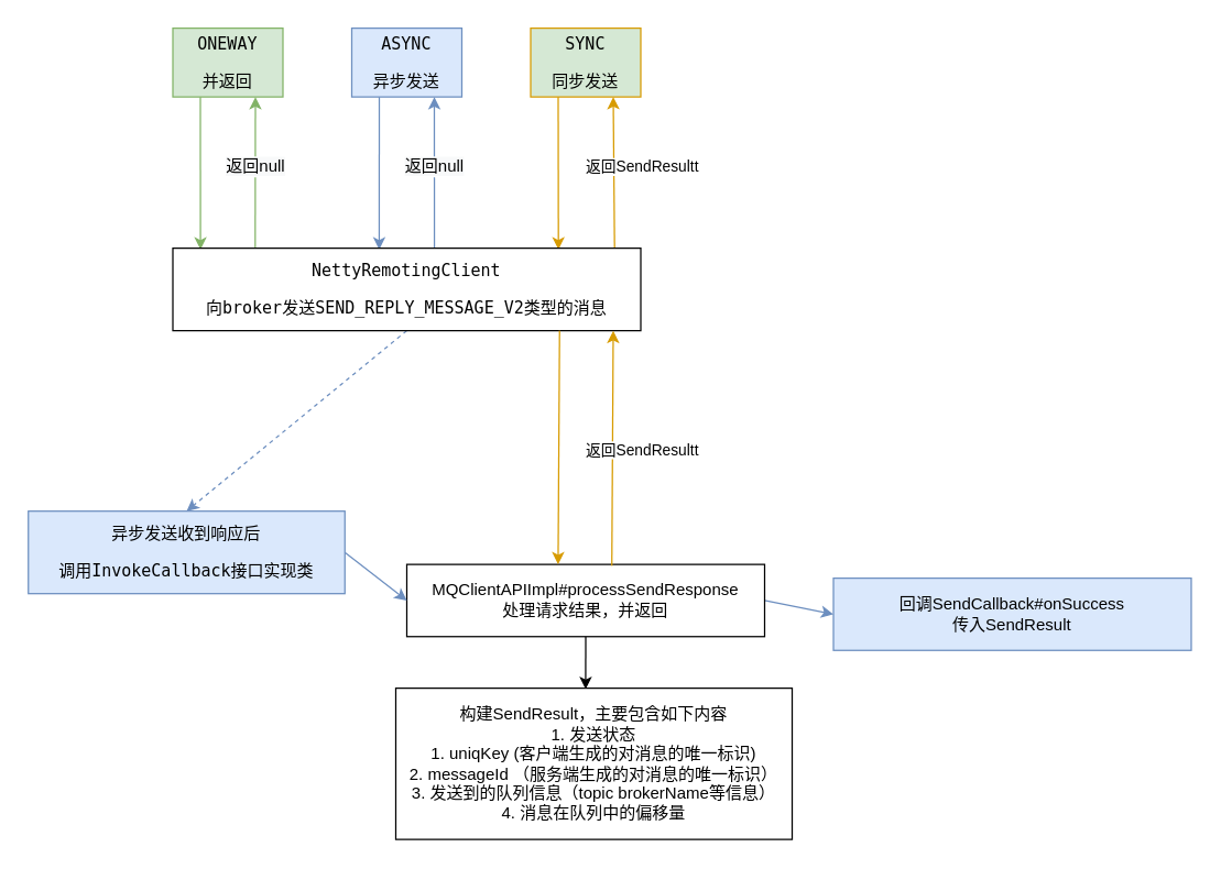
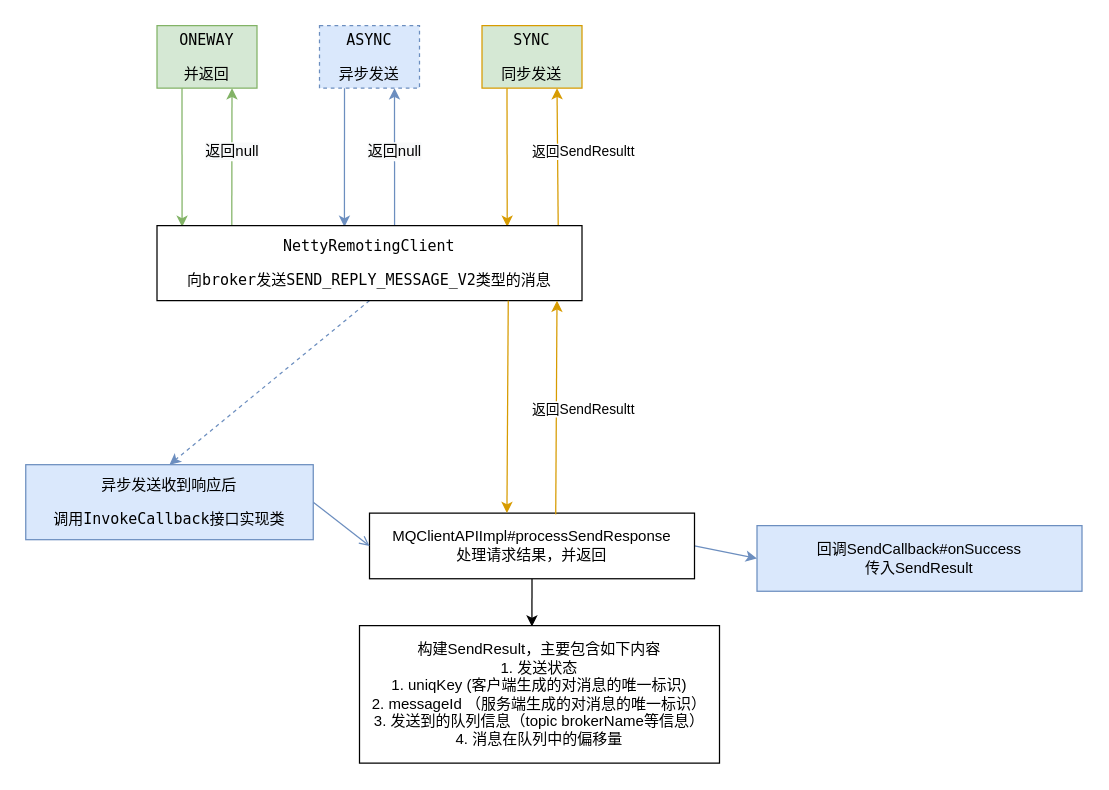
  <mxCell id="0" />
  <mxCell id="1" parent="0" />
  <mxCell id="2" style="edgeStyle=none;rounded=0;orthogonalLoop=1;jettySize=auto;html=1;exitX=0.25;exitY=1;exitDx=0;exitDy=0;entryX=0.441;entryY=0.017;entryDx=0;entryDy=0;entryPerimeter=0;fillColor=#dae8fc;strokeColor=#6c8ebf;" edge="1" parent="1" source="5" target="18"><mxGeometry relative="1" as="geometry" /></mxCell>
  <mxCell id="3" style="edgeStyle=none;rounded=0;orthogonalLoop=1;jettySize=auto;html=1;exitX=0.75;exitY=1;exitDx=0;exitDy=0;entryX=0.559;entryY=0;entryDx=0;entryDy=0;entryPerimeter=0;startArrow=classic;startFill=1;endArrow=none;endFill=0;fillColor=#dae8fc;strokeColor=#6c8ebf;" edge="1" parent="1" source="5" target="18"><mxGeometry relative="1" as="geometry" /></mxCell>
  <mxCell id="4" value="&lt;span style=&quot;font-size: 12px ; background-color: rgb(248 , 249 , 250)&quot;&gt;返回null&lt;/span&gt;" style="edgeLabel;html=1;align=center;verticalAlign=middle;resizable=0;points=[];" vertex="1" connectable="0" parent="3"><mxGeometry y="-1" relative="1" as="geometry"><mxPoint y="-5" as="offset" /></mxGeometry></mxCell>
- <mxCell id="5" value="&lt;pre&gt;ASYNC&lt;/pre&gt;&lt;pre&gt;异步发送&lt;/pre&gt;" style="rounded=0;whiteSpace=wrap;html=1;fillColor=#dae8fc;strokeColor=#6c8ebf;" vertex="1" parent="1"><mxGeometry x="255" y="20" width="80" height="50" as="geometry" /></mxCell>
+ <mxCell id="5" value="&lt;pre&gt;ASYNC&lt;/pre&gt;&lt;pre&gt;异步发送&lt;/pre&gt;" style="rounded=0;whiteSpace=wrap;html=1;fillColor=#dae8fc;strokeColor=#6c8ebf;dashed=1;" vertex="1" parent="1"><mxGeometry x="255" y="20" width="80" height="50" as="geometry" /></mxCell>
  <mxCell id="6" style="edgeStyle=none;rounded=0;orthogonalLoop=1;jettySize=auto;html=1;exitX=0.25;exitY=1;exitDx=0;exitDy=0;entryX=0.059;entryY=0.017;entryDx=0;entryDy=0;entryPerimeter=0;fillColor=#d5e8d4;strokeColor=#82b366;" edge="1" parent="1" source="9" target="18"><mxGeometry relative="1" as="geometry" /></mxCell>
  <mxCell id="7" style="edgeStyle=none;rounded=0;orthogonalLoop=1;jettySize=auto;html=1;exitX=0.75;exitY=1;exitDx=0;exitDy=0;entryX=0.176;entryY=0.017;entryDx=0;entryDy=0;entryPerimeter=0;startArrow=classic;startFill=1;endArrow=none;endFill=0;fillColor=#d5e8d4;strokeColor=#82b366;" edge="1" parent="1" source="9" target="18"><mxGeometry relative="1" as="geometry" /></mxCell>
  <mxCell id="8" value="&lt;span style=&quot;font-size: 12px ; background-color: rgb(248 , 249 , 250)&quot;&gt;返回null&lt;/span&gt;" style="edgeLabel;html=1;align=center;verticalAlign=middle;resizable=0;points=[];" vertex="1" connectable="0" parent="7"><mxGeometry x="-0.081" relative="1" as="geometry"><mxPoint as="offset" /></mxGeometry></mxCell>
  <mxCell id="9" value="&lt;pre&gt;&lt;pre&gt;ONEWAY&lt;/pre&gt;&lt;pre&gt;并返回&lt;/pre&gt;&lt;/pre&gt;" style="rounded=0;whiteSpace=wrap;html=1;fillColor=#d5e8d4;strokeColor=#82b366;" vertex="1" parent="1"><mxGeometry x="125" y="20" width="80" height="50" as="geometry" /></mxCell>
  <mxCell id="10" style="edgeStyle=none;rounded=0;orthogonalLoop=1;jettySize=auto;html=1;exitX=0.25;exitY=1;exitDx=0;exitDy=0;entryX=0.824;entryY=0.017;entryDx=0;entryDy=0;entryPerimeter=0;fillColor=#ffe6cc;strokeColor=#d79b00;" edge="1" parent="1" source="13" target="18"><mxGeometry relative="1" as="geometry" /></mxCell>
  <mxCell id="11" style="edgeStyle=none;rounded=0;orthogonalLoop=1;jettySize=auto;html=1;exitX=0.75;exitY=1;exitDx=0;exitDy=0;entryX=0.944;entryY=0;entryDx=0;entryDy=0;entryPerimeter=0;startArrow=classic;startFill=1;endArrow=none;endFill=0;fillColor=#ffe6cc;strokeColor=#d79b00;" edge="1" parent="1" source="13" target="18"><mxGeometry relative="1" as="geometry" /></mxCell>
  <mxCell id="12" value="返回SendResultt" style="edgeLabel;html=1;align=center;verticalAlign=middle;resizable=0;points=[];" vertex="1" connectable="0" parent="11"><mxGeometry x="-0.0" y="-1" relative="1" as="geometry"><mxPoint x="21" y="-5" as="offset" /></mxGeometry></mxCell>
  <mxCell id="13" value="&lt;pre&gt;&lt;pre&gt;&lt;pre&gt;SYNC&lt;/pre&gt;&lt;pre&gt;同步发送&lt;/pre&gt;&lt;/pre&gt;&lt;/pre&gt;" style="rounded=0;whiteSpace=wrap;html=1;fillColor=#d5e8d4;strokeColor=#d79b00;" vertex="1" parent="1"><mxGeometry x="385" y="20" width="80" height="50" as="geometry" /></mxCell>
  <mxCell id="14" style="edgeStyle=none;rounded=0;orthogonalLoop=1;jettySize=auto;html=1;exitX=1;exitY=0.5;exitDx=0;exitDy=0;entryX=0;entryY=0.5;entryDx=0;entryDy=0;startArrow=none;startFill=0;endArrow=classic;endFill=1;fillColor=#dae8fc;strokeColor=#6c8ebf;" edge="1" parent="1" source="16" target="24"><mxGeometry relative="1" as="geometry" /></mxCell>
  <mxCell id="15" style="edgeStyle=none;rounded=0;orthogonalLoop=1;jettySize=auto;html=1;exitX=0.5;exitY=1;exitDx=0;exitDy=0;entryX=0.479;entryY=0.007;entryDx=0;entryDy=0;entryPerimeter=0;startArrow=none;startFill=0;endArrow=classic;endFill=1;" edge="1" parent="1" source="16" target="25"><mxGeometry relative="1" as="geometry" /></mxCell>
  <mxCell id="16" value="MQClientAPIImpl#processSendResponse&lt;br&gt;处理请求结果，并返回" style="rounded=0;whiteSpace=wrap;html=1;" vertex="1" parent="1"><mxGeometry x="295" y="410" width="260" height="52.5" as="geometry" /></mxCell>
  <mxCell id="17" style="edgeStyle=none;rounded=0;orthogonalLoop=1;jettySize=auto;html=1;exitX=0.5;exitY=1;exitDx=0;exitDy=0;entryX=0.5;entryY=0;entryDx=0;entryDy=0;startArrow=none;startFill=0;endArrow=classic;endFill=1;fillColor=#dae8fc;strokeColor=#6c8ebf;dashed=1;" edge="1" parent="1" source="18" target="20"><mxGeometry relative="1" as="geometry" /></mxCell>
  <mxCell id="18" value="&lt;pre&gt;NettyRemotingClient&lt;/pre&gt;&lt;pre&gt;向broker发送SEND_REPLY_MESSAGE_V2类型的消息&lt;/pre&gt;" style="rounded=0;whiteSpace=wrap;html=1;" vertex="1" parent="1"><mxGeometry x="125" y="180" width="340" height="60" as="geometry" /></mxCell>
- <mxCell id="19" style="edgeStyle=none;rounded=0;orthogonalLoop=1;jettySize=auto;html=1;exitX=1;exitY=0.5;exitDx=0;exitDy=0;entryX=0;entryY=0.5;entryDx=0;entryDy=0;startArrow=none;startFill=0;endArrow=classic;endFill=1;fillColor=#dae8fc;strokeColor=#6c8ebf;" edge="1" parent="1" source="20" target="16"><mxGeometry relative="1" as="geometry" /></mxCell>
+ <mxCell id="19" style="edgeStyle=none;rounded=0;orthogonalLoop=1;jettySize=auto;html=1;exitX=1;exitY=0.5;exitDx=0;exitDy=0;entryX=0;entryY=0.5;entryDx=0;entryDy=0;startArrow=none;startFill=0;endArrow=open;endFill=1;fillColor=#dae8fc;strokeColor=#6c8ebf;" edge="1" parent="1" source="20" target="16"><mxGeometry relative="1" as="geometry" /></mxCell>
  <mxCell id="20" value="&lt;pre&gt;异步发送收到响应后&lt;/pre&gt;&lt;pre&gt;调用InvokeCallback接口实现类&lt;/pre&gt;" style="rounded=0;whiteSpace=wrap;html=1;fillColor=#dae8fc;strokeColor=#6c8ebf;" vertex="1" parent="1"><mxGeometry x="20" y="371.25" width="230" height="60" as="geometry" /></mxCell>
  <mxCell id="21" style="edgeStyle=none;rounded=0;orthogonalLoop=1;jettySize=auto;html=1;exitX=0.25;exitY=1;exitDx=0;exitDy=0;entryX=0.419;entryY=0;entryDx=0;entryDy=0;entryPerimeter=0;fillColor=#ffe6cc;strokeColor=#d79b00;" edge="1" parent="1"><mxGeometry relative="1" as="geometry"><mxPoint x="406" y="240" as="sourcePoint" /><mxPoint x="404.94" y="410" as="targetPoint" /></mxGeometry></mxCell>
  <mxCell id="22" style="edgeStyle=none;rounded=0;orthogonalLoop=1;jettySize=auto;html=1;exitX=0.75;exitY=1;exitDx=0;exitDy=0;entryX=0.573;entryY=0.019;entryDx=0;entryDy=0;entryPerimeter=0;startArrow=classic;startFill=1;endArrow=none;endFill=0;fillColor=#ffe6cc;strokeColor=#d79b00;" edge="1" parent="1" target="16"><mxGeometry relative="1" as="geometry"><mxPoint x="445" y="240" as="sourcePoint" /><mxPoint x="445.96" y="350" as="targetPoint" /></mxGeometry></mxCell>
  <mxCell id="23" value="返回SendResultt" style="edgeLabel;html=1;align=center;verticalAlign=middle;resizable=0;points=[];" vertex="1" connectable="0" parent="22"><mxGeometry x="0.018" y="-1" relative="1" as="geometry"><mxPoint x="22" as="offset" /></mxGeometry></mxCell>
  <mxCell id="24" value="回调SendCallback#onSuccess&lt;br&gt;传入SendResult" style="rounded=0;whiteSpace=wrap;html=1;fillColor=#dae8fc;strokeColor=#6c8ebf;" vertex="1" parent="1"><mxGeometry x="605" y="420" width="260" height="52.5" as="geometry" /></mxCell>
  <mxCell id="25" value="构建SendResult，主要包含如下内容&lt;br&gt;1. 发送状态&lt;br&gt;1. uniqKey (客户端生成的对消息的唯一标识)&lt;br&gt;2. messageId （服务端生成的对消息的唯一标识）&lt;br&gt;3. 发送到的队列信息（topic brokerName等信息）&lt;br&gt;4. 消息在队列中的偏移量" style="rounded=0;whiteSpace=wrap;html=1;" vertex="1" parent="1"><mxGeometry x="287" y="500" width="288" height="110" as="geometry" /></mxCell>
